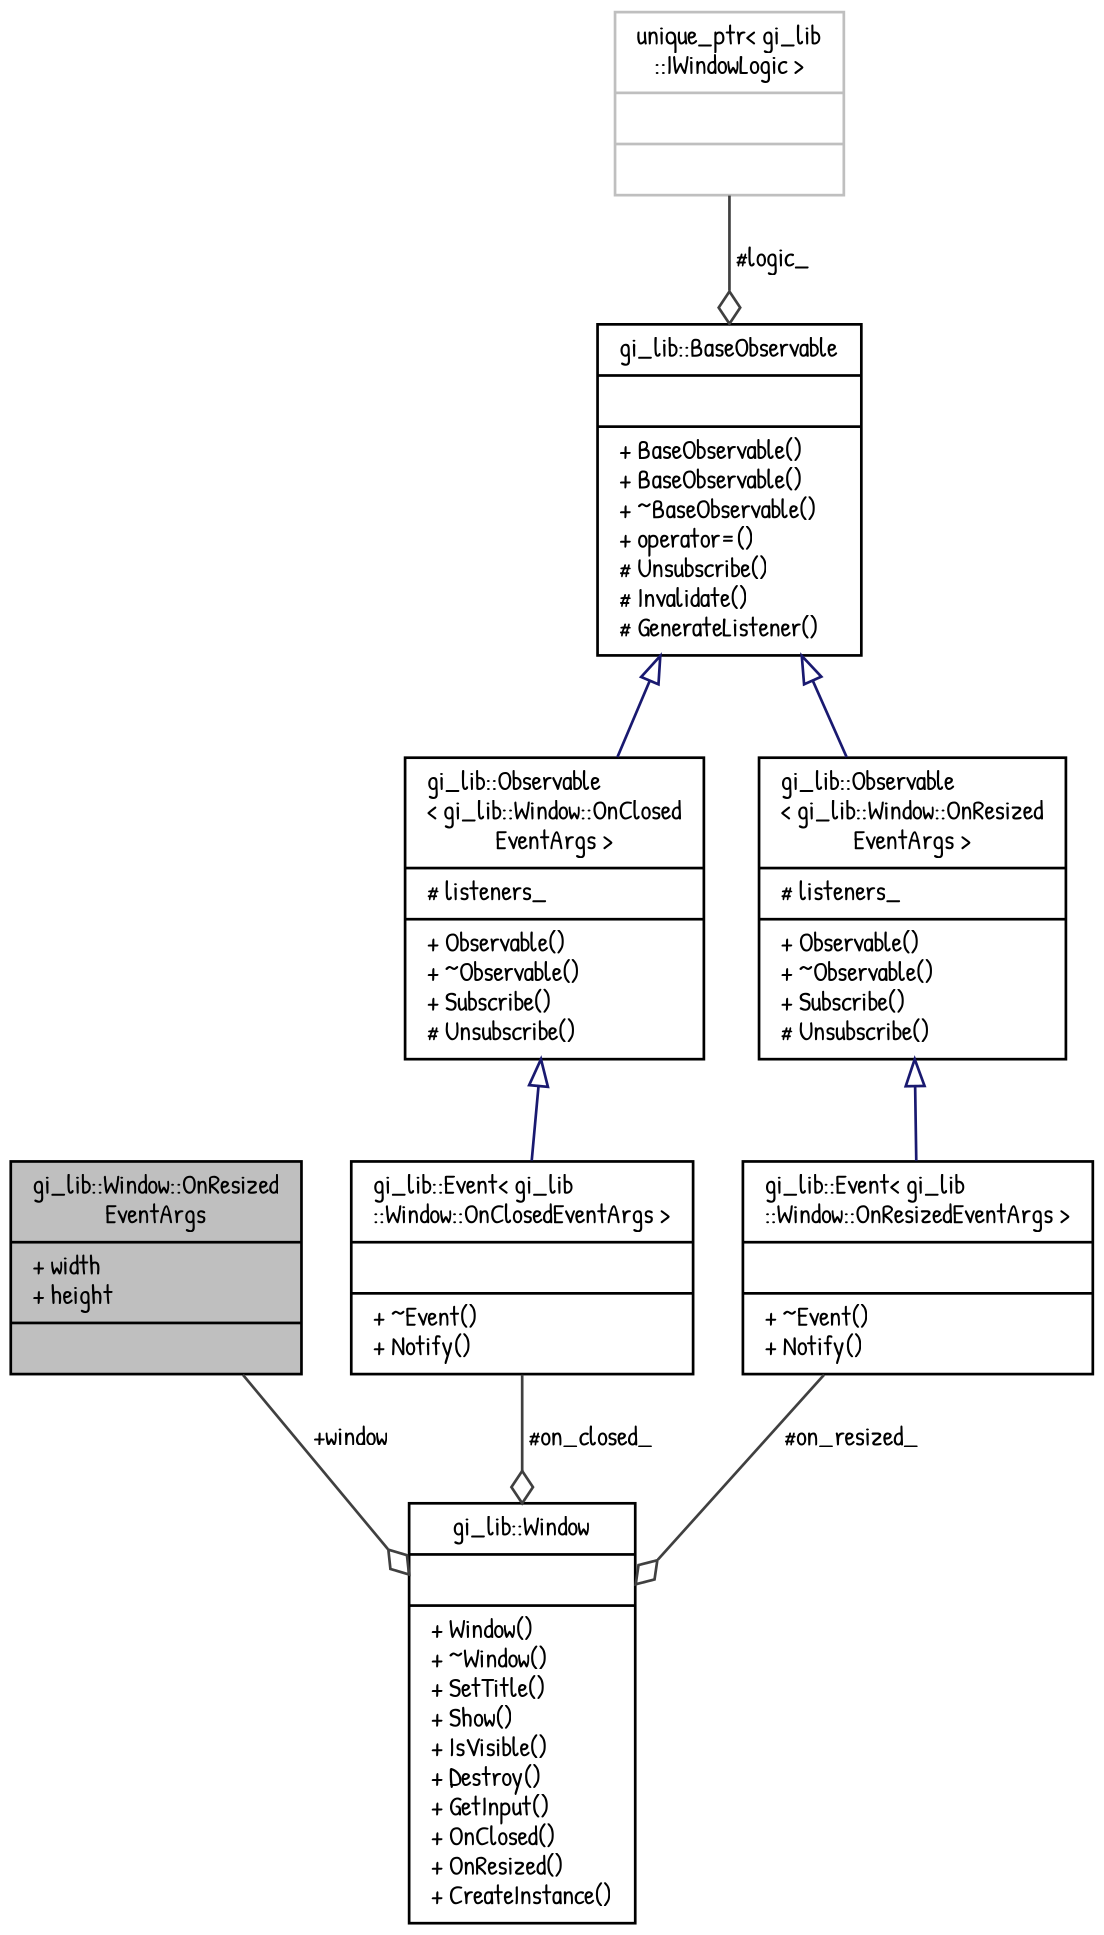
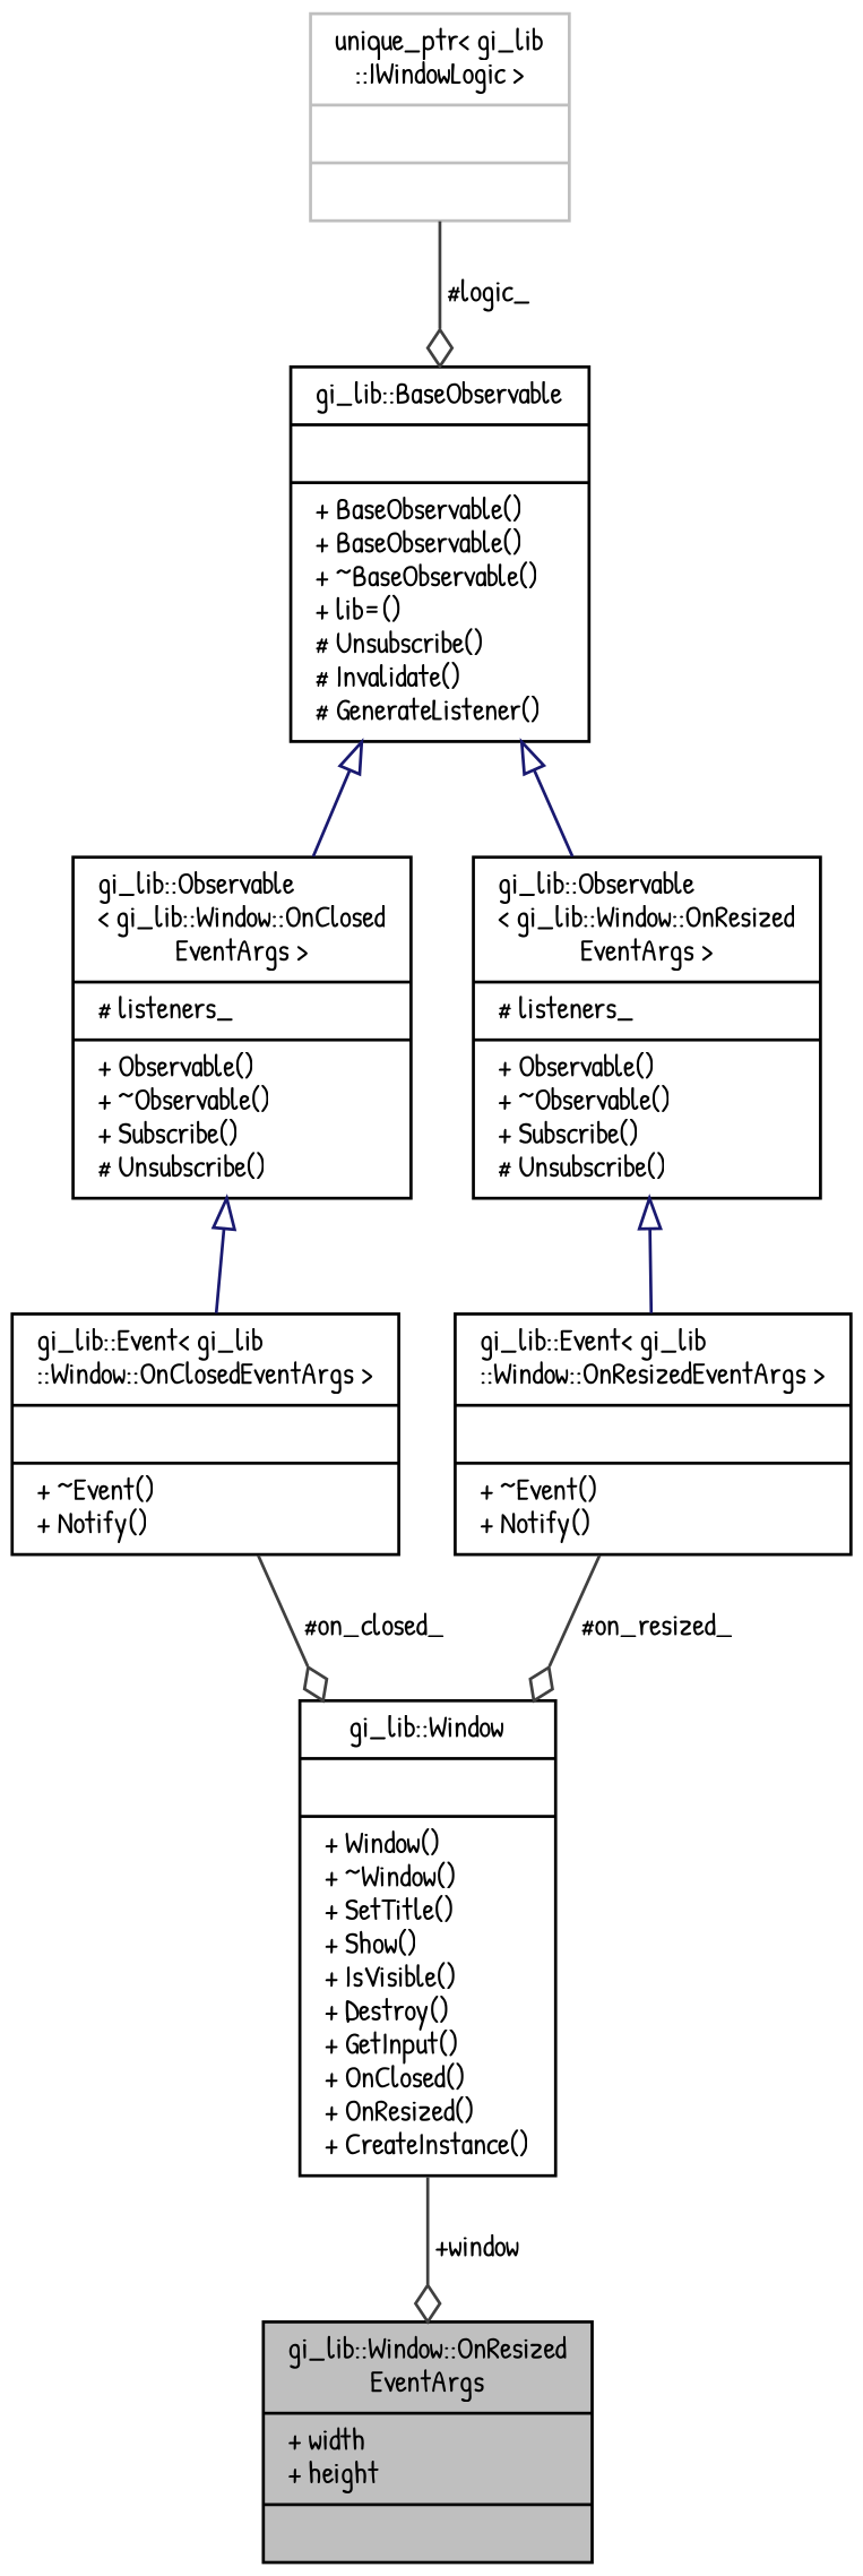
  digraph {
    fontname="Patrick Hand"
    node [color=black fillcolor=white fontname="Patrick Hand" fontsize=10 shape=record style=filled]
    edge [color=grey25 fontname="Patrick Hand" fontsize=10 labelfontname=Helvetica labelfontsize=10 style=solid]
    n1 [fillcolor=grey75 fontcolor=black height=0.2 label="{gi_lib::Window::OnResized\lEventArgs\n|+ width\l+ height\l|}" width=0.4]
    n2 [height=0.2 label="{gi_lib::Window\n||+ Window()\l+ ~Window()\l+ SetTitle()\l+ Show()\l+ IsVisible()\l+ Destroy()\l+ GetInput()\l+ OnClosed()\l+ OnResized()\l+ CreateInstance()\l}" width=0.4]
    n3 [height=0.2 label="{gi_lib::Event\< gi_lib\l::Window::OnClosedEventArgs \>\n||+ ~Event()\l+ Notify()\l}" width=0.4]
    n4 [height=0.2 label="{gi_lib::Observable\l\< gi_lib::Window::OnClosed\lEventArgs \>\n|# listeners_\l|+ Observable()\l+ ~Observable()\l+ Subscribe()\l# Unsubscribe()\l}" width=0.4]
-   n5 [height=0.2 label="{gi_lib::BaseObservable\n||+ BaseObservable()\l+ BaseObservable()\l+ ~BaseObservable()\l+ operator=()\l# Unsubscribe()\l# Invalidate()\l# GenerateListener()\l}" width=0.4]
+   n5 [height=0.2 label="{gi_lib::BaseObservable\n||+ BaseObservable()\l+ BaseObservable()\l+ ~BaseObservable()\l+ lib=()\l# Unsubscribe()\l# Invalidate()\l# GenerateListener()\l}" width=0.4]
    n6 [height=0.2 label="{gi_lib::Observable\l\< gi_lib::Window::OnResized\lEventArgs \>\n|# listeners_\l|+ Observable()\l+ ~Observable()\l+ Subscribe()\l# Unsubscribe()\l}" width=0.4]
    n7 [height=0.2 label="{gi_lib::Event\< gi_lib\l::Window::OnResizedEventArgs \>\n||+ ~Event()\l+ Notify()\l}" width=0.4]
    n8 [color=grey75 height=0.2 label="{unique_ptr\< gi_lib\l::IWindowLogic \>\n||}" width=0.4]
-   n1 -> n2 [arrowhead=odiamond label=" +window"]
+   n2 -> n1 [arrowhead=odiamond label=" +window"]
    n3 -> n2 [arrowhead=odiamond label=" #on_closed_"]
    n4 -> n3 [arrowtail=onormal color=midnightblue dir=back]
    n5 -> n4 [arrowtail=onormal color=midnightblue dir=back]
    n5 -> n6 [arrowtail=onormal color=midnightblue dir=back]
    n6 -> n7 [arrowtail=onormal color=midnightblue dir=back]
    n7 -> n2 [arrowhead=odiamond label=" #on_resized_"]
    n8 -> n5 [arrowhead=odiamond label=" #logic_"]
  }
